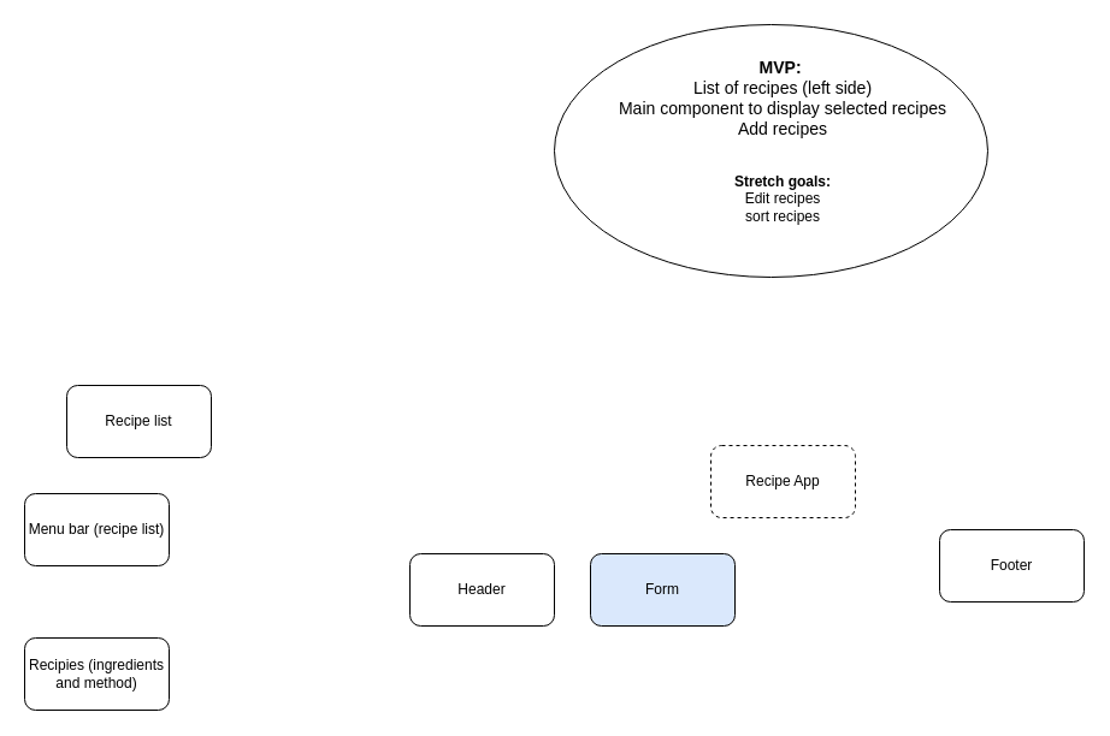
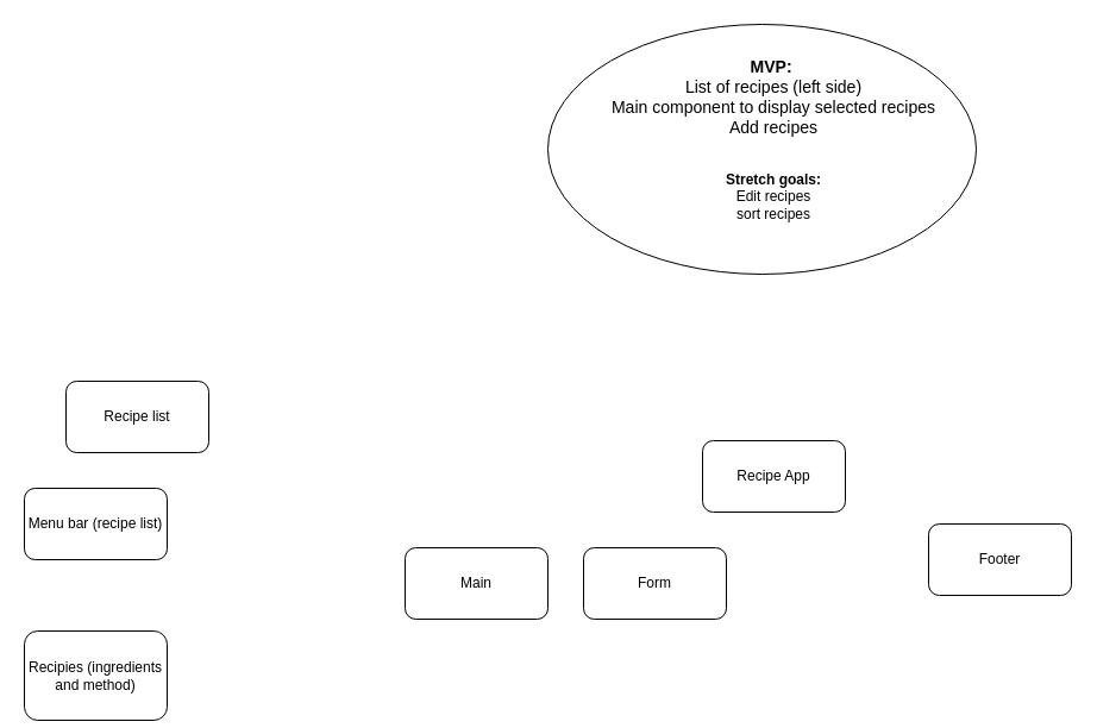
  <mxCell id="0" />
  <mxCell id="1" parent="0" />
- <mxCell id="2" value="Recipe App" style="rounded=1;whiteSpace=wrap;html=1;dashed=1;" vertex="1" parent="1"><mxGeometry x="590" y="370" width="120" height="60" as="geometry" /></mxCell>
+ <mxCell id="2" value="Recipe App" style="rounded=1;whiteSpace=wrap;html=1;" vertex="1" parent="1"><mxGeometry x="590" y="370" width="120" height="60" as="geometry" /></mxCell>
  <mxCell id="3" value="" style="ellipse;whiteSpace=wrap;html=1;" vertex="1" parent="1"><mxGeometry x="460" y="20" width="360" height="210" as="geometry" /></mxCell>
  <mxCell id="4" value="&lt;h3&gt;&lt;b&gt;MVP:&amp;nbsp;&lt;br&gt; &lt;/b&gt;&lt;span style=&quot;font-weight: normal;&quot;&gt;List of recipes (left side)&lt;br&gt;Main component to display selected recipes&lt;br&gt;Add recipes&lt;/span&gt;&lt;/h3&gt;&lt;br&gt;&lt;b&gt;Stretch goals:&lt;/b&gt;&lt;br&gt;Edit recipes&lt;br&gt;sort recipes" style="text;strokeColor=none;align=center;fillColor=none;html=1;verticalAlign=middle;whiteSpace=wrap;rounded=0;" vertex="1" parent="1"><mxGeometry x="510" y="80" width="280" height="60" as="geometry" /></mxCell>
  <mxCell id="5" value="Recipe list" style="rounded=1;whiteSpace=wrap;html=1;" vertex="1" parent="1"><mxGeometry x="55" y="320" width="120" height="60" as="geometry" /></mxCell>
- <mxCell id="6" value="Recipies (ingredients and method)" style="rounded=1;whiteSpace=wrap;html=1;" vertex="1" parent="1"><mxGeometry x="20" y="530" width="120" height="60" as="geometry" /></mxCell>
- <mxCell id="7" value="Header" style="rounded=1;whiteSpace=wrap;html=1;" vertex="1" parent="1"><mxGeometry x="340" y="460" width="120" height="60" as="geometry" /></mxCell>
+ <mxCell id="6" value="Recipies (ingredients and method)" style="rounded=1;whiteSpace=wrap;html=1;" vertex="1" parent="1"><mxGeometry x="20" y="530" width="120" height="75" as="geometry" /></mxCell>
+ <mxCell id="7" value="Main" style="rounded=1;whiteSpace=wrap;html=1;" vertex="1" parent="1"><mxGeometry x="340" y="460" width="120" height="60" as="geometry" /></mxCell>
  <mxCell id="8" value="Menu bar (recipe list)" style="rounded=1;whiteSpace=wrap;html=1;" vertex="1" parent="1"><mxGeometry x="20" y="410" width="120" height="60" as="geometry" /></mxCell>
  <mxCell id="9" value="Footer" style="rounded=1;whiteSpace=wrap;html=1;" vertex="1" parent="1"><mxGeometry x="780" y="440" width="120" height="60" as="geometry" /></mxCell>
- <mxCell id="10" value="Form" style="rounded=1;whiteSpace=wrap;html=1;fillColor=#dae8fc;" vertex="1" parent="1"><mxGeometry x="490" y="460" width="120" height="60" as="geometry" /></mxCell>
+ <mxCell id="10" value="Form" style="rounded=1;whiteSpace=wrap;html=1;" vertex="1" parent="1"><mxGeometry x="490" y="460" width="120" height="60" as="geometry" /></mxCell>
